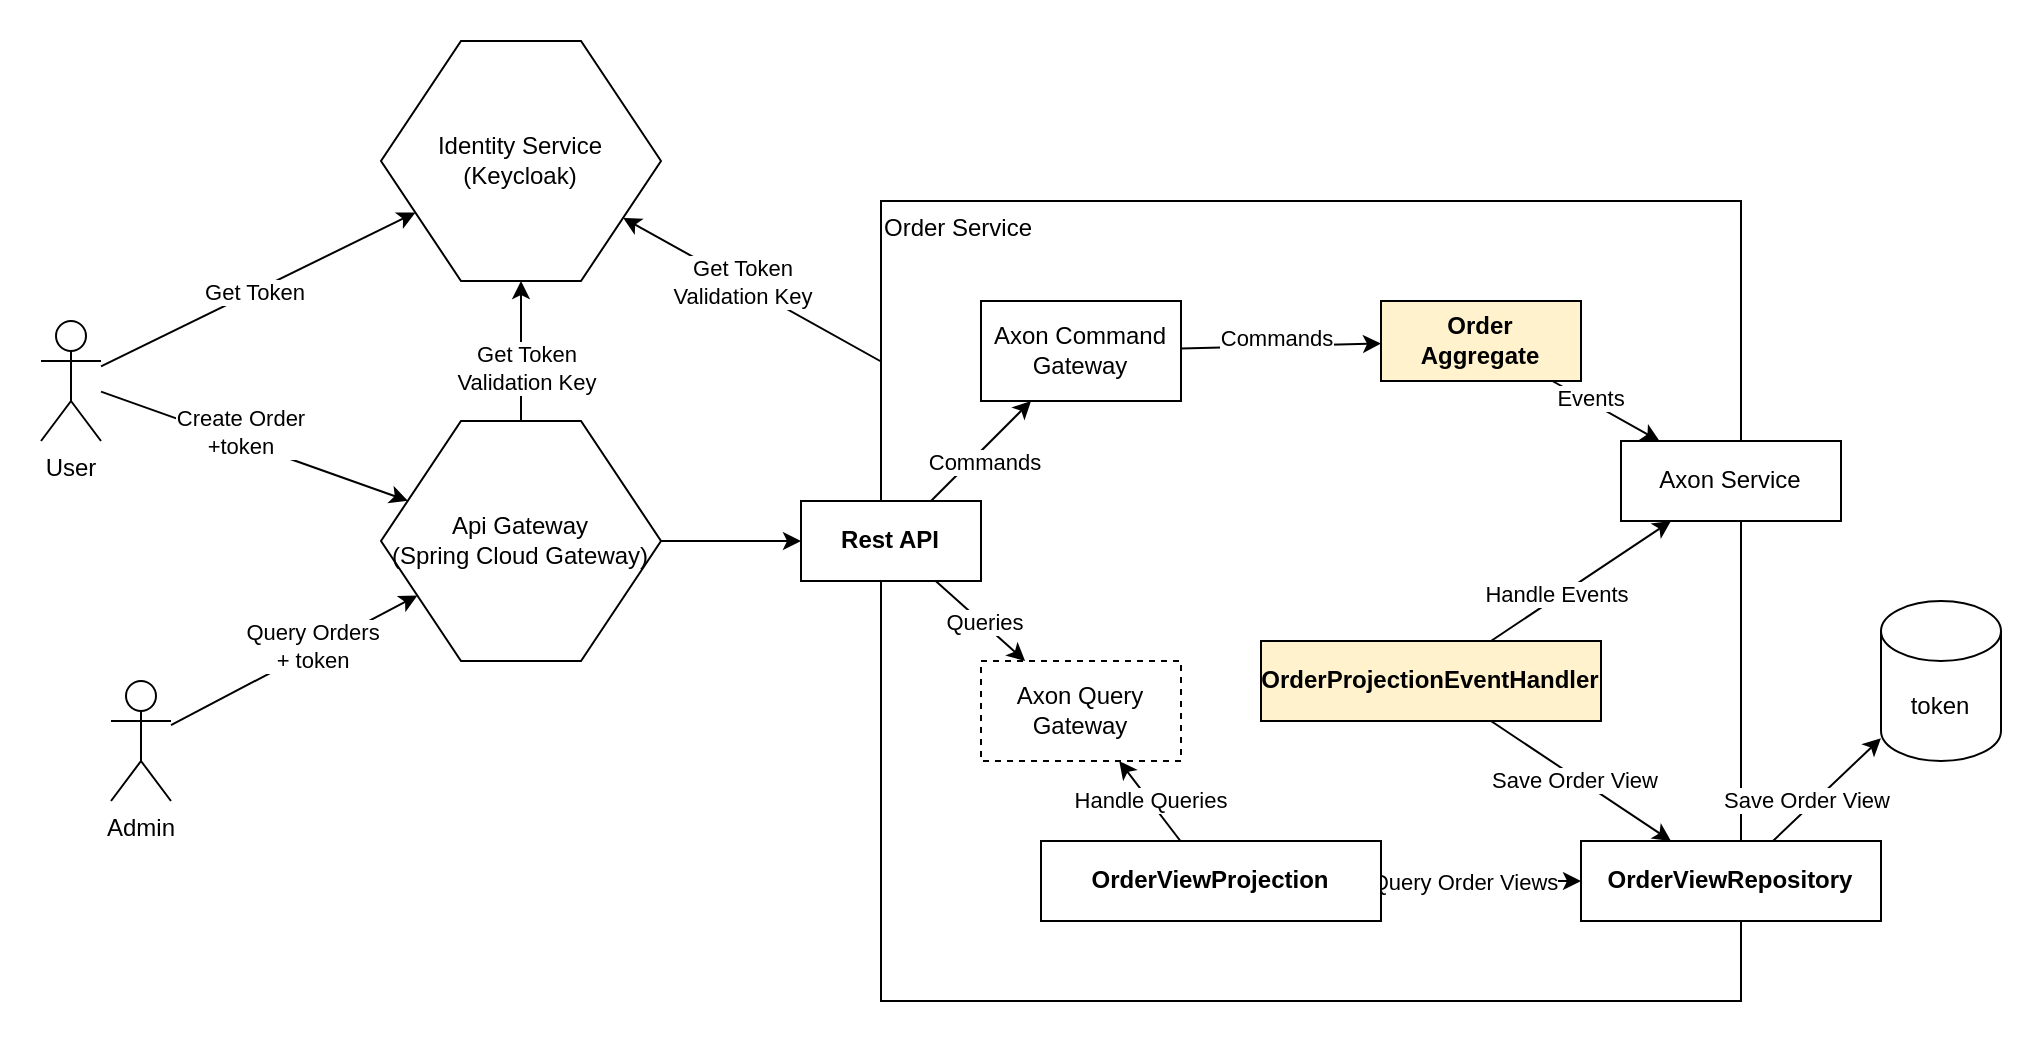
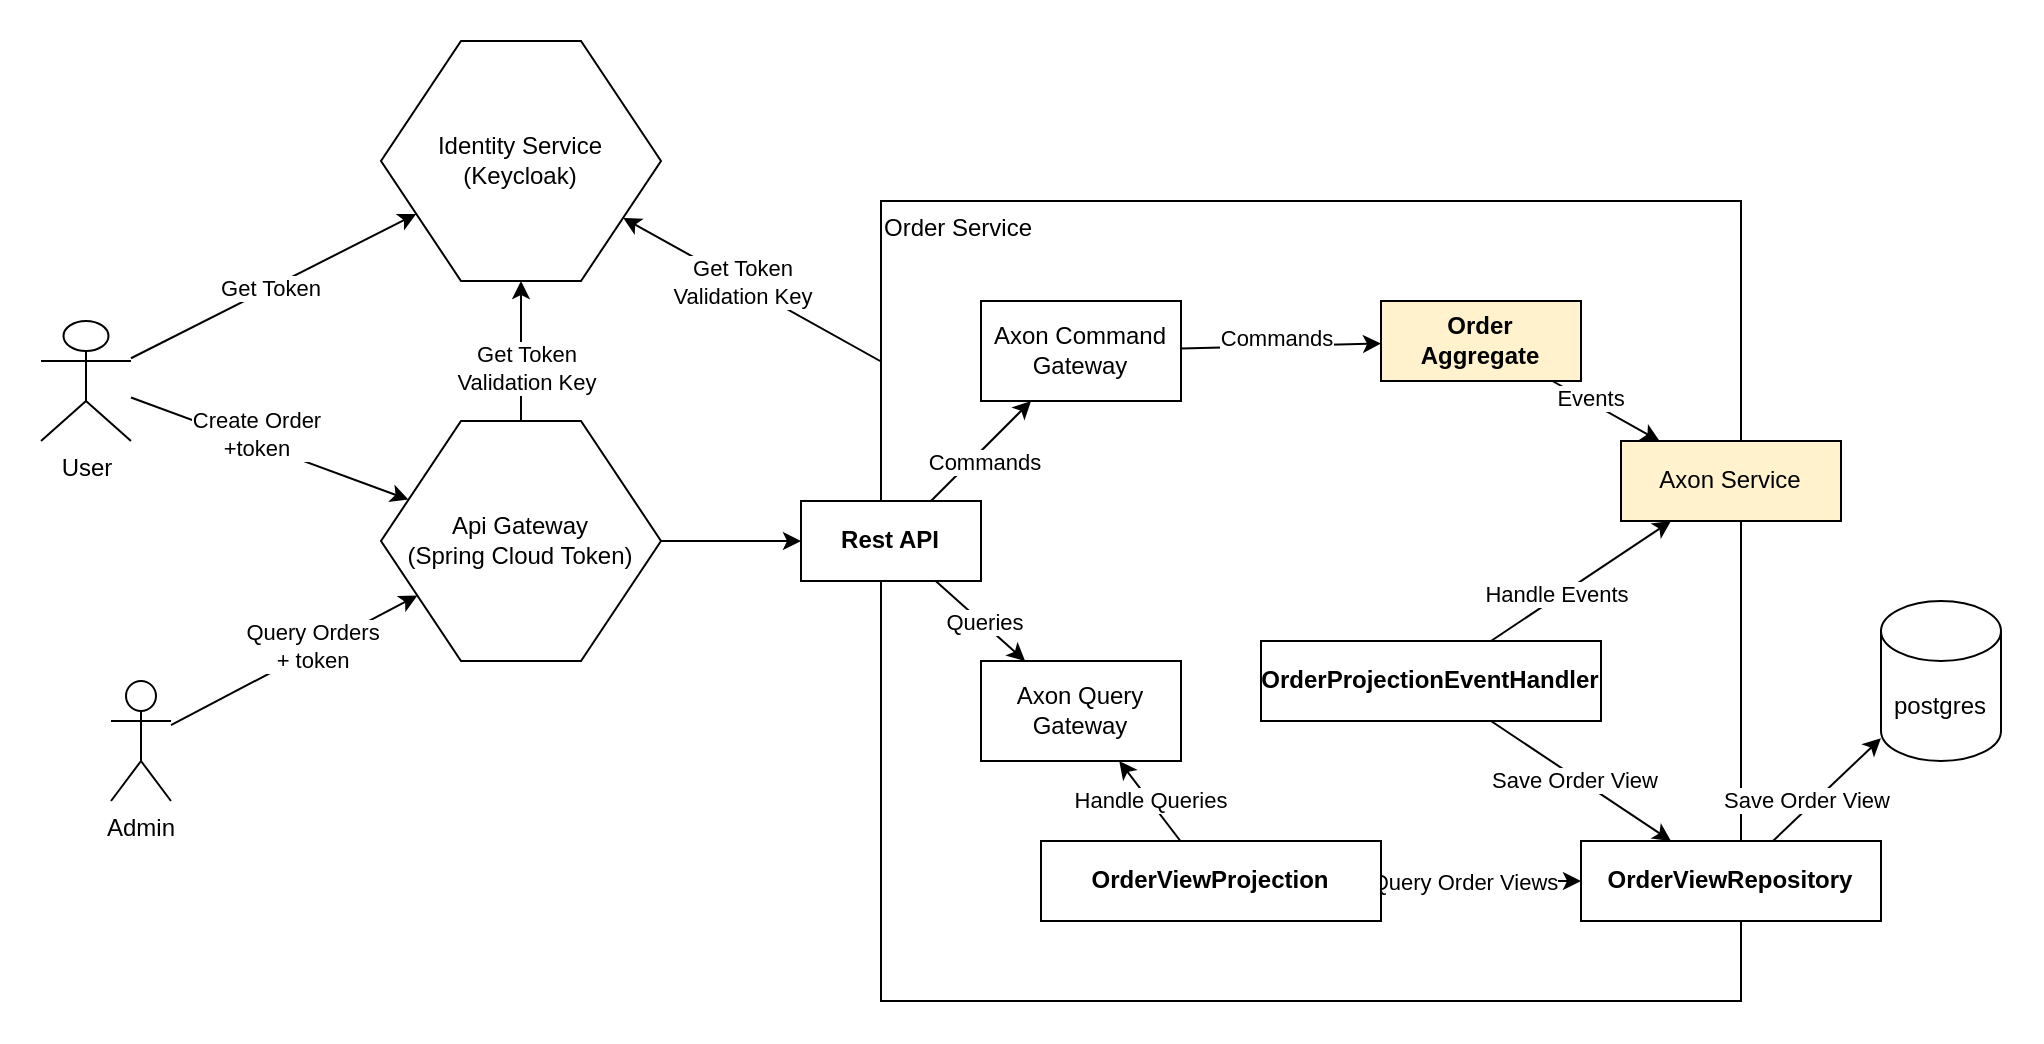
  <mxCell id="0" />
  <mxCell id="1" parent="0" />
  <mxCell id="2" style="edgeStyle=none;rounded=0;orthogonalLoop=1;jettySize=auto;html=1;" edge="1" parent="1" source="4" target="5"><mxGeometry relative="1" as="geometry" /></mxCell>
  <mxCell id="3" value="Get Token&lt;br&gt;Validation Key" style="edgeLabel;html=1;align=center;verticalAlign=middle;resizable=0;points=[];" vertex="1" connectable="0" parent="2"><mxGeometry x="0.268" y="3" relative="1" as="geometry"><mxPoint x="14" y="3" as="offset" /></mxGeometry></mxCell>
  <mxCell id="4" value="Order Service" style="rounded=0;whiteSpace=wrap;html=1;verticalAlign=top;align=left;" vertex="1" parent="1"><mxGeometry x="440" y="100" width="430" height="400" as="geometry" /></mxCell>
  <mxCell id="5" value="Identity Service&lt;br&gt;(Keycloak)" style="shape=hexagon;perimeter=hexagonPerimeter2;whiteSpace=wrap;html=1;fixedSize=1;size=40;" vertex="1" parent="1"><mxGeometry x="190" y="20" width="140" height="120" as="geometry" /></mxCell>
  <mxCell id="6" style="edgeStyle=none;rounded=0;orthogonalLoop=1;jettySize=auto;html=1;" edge="1" parent="1" source="9" target="28"><mxGeometry relative="1" as="geometry" /></mxCell>
  <mxCell id="7" style="edgeStyle=none;rounded=0;orthogonalLoop=1;jettySize=auto;html=1;" edge="1" parent="1" source="9" target="5"><mxGeometry relative="1" as="geometry" /></mxCell>
  <mxCell id="8" value="Get Token&lt;br&gt;Validation Key" style="edgeLabel;html=1;align=center;verticalAlign=middle;resizable=0;points=[];" vertex="1" connectable="0" parent="7"><mxGeometry x="-0.229" y="-2" relative="1" as="geometry"><mxPoint as="offset" /></mxGeometry></mxCell>
- <mxCell id="9" value="Api Gateway&lt;br&gt;(Spring Cloud Gateway)" style="shape=hexagon;perimeter=hexagonPerimeter2;whiteSpace=wrap;html=1;fixedSize=1;size=40;" vertex="1" parent="1"><mxGeometry x="190" y="210" width="140" height="120" as="geometry" /></mxCell>
- <mxCell id="10" value="token" style="shape=cylinder3;whiteSpace=wrap;html=1;boundedLbl=1;backgroundOutline=1;size=15;" vertex="1" parent="1"><mxGeometry x="940" y="300" width="60" height="80" as="geometry" /></mxCell>
+ <mxCell id="9" value="Api Gateway&lt;br&gt;(Spring Cloud Token)" style="shape=hexagon;perimeter=hexagonPerimeter2;whiteSpace=wrap;html=1;fixedSize=1;size=40;" vertex="1" parent="1"><mxGeometry x="190" y="210" width="140" height="120" as="geometry" /></mxCell>
+ <mxCell id="10" value="postgres" style="shape=cylinder3;whiteSpace=wrap;html=1;boundedLbl=1;backgroundOutline=1;size=15;" vertex="1" parent="1"><mxGeometry x="940" y="300" width="60" height="80" as="geometry" /></mxCell>
  <mxCell id="11" style="rounded=0;orthogonalLoop=1;jettySize=auto;html=1;" edge="1" parent="1" source="15" target="5"><mxGeometry relative="1" as="geometry" /></mxCell>
  <mxCell id="12" value="Get Token" style="edgeLabel;html=1;align=center;verticalAlign=middle;resizable=0;points=[];" vertex="1" connectable="0" parent="11"><mxGeometry x="-0.036" relative="1" as="geometry"><mxPoint x="1" as="offset" /></mxGeometry></mxCell>
  <mxCell id="13" style="edgeStyle=none;rounded=0;orthogonalLoop=1;jettySize=auto;html=1;" edge="1" parent="1" source="15" target="9"><mxGeometry relative="1" as="geometry" /></mxCell>
  <mxCell id="14" value="Create Order&lt;br&gt;+token" style="edgeLabel;html=1;align=center;verticalAlign=middle;resizable=0;points=[];" vertex="1" connectable="0" parent="13"><mxGeometry x="-0.116" y="4" relative="1" as="geometry"><mxPoint as="offset" /></mxGeometry></mxCell>
- <mxCell id="15" value="User" style="shape=umlActor;verticalLabelPosition=bottom;verticalAlign=top;html=1;outlineConnect=0;" vertex="1" parent="1"><mxGeometry x="20" y="160" width="30" height="60" as="geometry" /></mxCell>
+ <mxCell id="15" value="User" style="shape=umlActor;verticalLabelPosition=bottom;verticalAlign=top;html=1;outlineConnect=0;" vertex="1" parent="1"><mxGeometry x="20" y="160" width="45" height="60" as="geometry" /></mxCell>
  <mxCell id="16" style="edgeStyle=none;rounded=0;orthogonalLoop=1;jettySize=auto;html=1;" edge="1" parent="1" source="18" target="9"><mxGeometry relative="1" as="geometry" /></mxCell>
  <mxCell id="17" value="Query Orders&lt;br&gt;+ token" style="edgeLabel;html=1;align=center;verticalAlign=middle;resizable=0;points=[];" vertex="1" connectable="0" parent="16"><mxGeometry x="0.166" y="3" relative="1" as="geometry"><mxPoint y="1" as="offset" /></mxGeometry></mxCell>
  <mxCell id="18" value="Admin" style="shape=umlActor;verticalLabelPosition=bottom;verticalAlign=top;html=1;outlineConnect=0;" vertex="1" parent="1"><mxGeometry x="55" y="340" width="30" height="60" as="geometry" /></mxCell>
  <mxCell id="19" style="edgeStyle=none;rounded=0;orthogonalLoop=1;jettySize=auto;html=1;" edge="1" parent="1" source="23" target="36"><mxGeometry relative="1" as="geometry" /></mxCell>
  <mxCell id="20" value="Save Order View" style="edgeLabel;html=1;align=center;verticalAlign=middle;resizable=0;points=[];" vertex="1" connectable="0" parent="19"><mxGeometry x="-0.059" y="-1" relative="1" as="geometry"><mxPoint as="offset" /></mxGeometry></mxCell>
  <mxCell id="21" style="edgeStyle=none;rounded=0;orthogonalLoop=1;jettySize=auto;html=1;" edge="1" parent="1" source="23" target="33"><mxGeometry relative="1" as="geometry" /></mxCell>
  <mxCell id="22" value="Handle Events" style="edgeLabel;html=1;align=center;verticalAlign=middle;resizable=0;points=[];" vertex="1" connectable="0" parent="21"><mxGeometry x="-0.254" y="1" relative="1" as="geometry"><mxPoint as="offset" /></mxGeometry></mxCell>
- <mxCell id="23" value="OrderProjectionEventHandler" style="rounded=0;whiteSpace=wrap;html=1;fontStyle=1;fillColor=#fff2cc;" vertex="1" parent="1"><mxGeometry x="630" y="320" width="170" height="40" as="geometry" /></mxCell>
+ <mxCell id="23" value="OrderProjectionEventHandler" style="rounded=0;whiteSpace=wrap;html=1;fontStyle=1" vertex="1" parent="1"><mxGeometry x="630" y="320" width="170" height="40" as="geometry" /></mxCell>
  <mxCell id="24" style="edgeStyle=none;rounded=0;orthogonalLoop=1;jettySize=auto;html=1;" edge="1" parent="1" source="28" target="43"><mxGeometry relative="1" as="geometry" /></mxCell>
  <mxCell id="25" value="Commands" style="edgeLabel;html=1;align=center;verticalAlign=middle;resizable=0;points=[];" vertex="1" connectable="0" parent="24"><mxGeometry x="-0.062" y="-5" relative="1" as="geometry"><mxPoint as="offset" /></mxGeometry></mxCell>
  <mxCell id="26" style="edgeStyle=none;rounded=0;orthogonalLoop=1;jettySize=auto;html=1;" edge="1" parent="1" source="28" target="32"><mxGeometry relative="1" as="geometry" /></mxCell>
  <mxCell id="27" value="Queries" style="edgeLabel;html=1;align=center;verticalAlign=middle;resizable=0;points=[];" vertex="1" connectable="0" parent="26"><mxGeometry x="0.057" y="1" relative="1" as="geometry"><mxPoint as="offset" /></mxGeometry></mxCell>
  <mxCell id="28" value="Rest API" style="rounded=0;whiteSpace=wrap;html=1;fontStyle=1" vertex="1" parent="1"><mxGeometry x="400" y="250" width="90" height="40" as="geometry" /></mxCell>
  <mxCell id="29" style="edgeStyle=none;rounded=0;orthogonalLoop=1;jettySize=auto;html=1;" edge="1" parent="1" source="31" target="33"><mxGeometry relative="1" as="geometry" /></mxCell>
  <mxCell id="30" value="Events" style="edgeLabel;html=1;align=center;verticalAlign=middle;resizable=0;points=[];" vertex="1" connectable="0" parent="29"><mxGeometry x="-0.494" y="2" relative="1" as="geometry"><mxPoint x="4" y="2" as="offset" /></mxGeometry></mxCell>
  <mxCell id="31" value="Order&lt;br&gt;Aggregate" style="rounded=0;whiteSpace=wrap;html=1;fontStyle=1;fillColor=#fff2cc;" vertex="1" parent="1"><mxGeometry x="690" y="150" width="100" height="40" as="geometry" /></mxCell>
- <mxCell id="32" value="Axon Query Gateway" style="rounded=0;whiteSpace=wrap;html=1;dashed=1;" vertex="1" parent="1"><mxGeometry x="490" y="330" width="100" height="50" as="geometry" /></mxCell>
- <mxCell id="33" value="Axon Service" style="rounded=0;whiteSpace=wrap;html=1;" vertex="1" parent="1"><mxGeometry x="810" y="220" width="110" height="40" as="geometry" /></mxCell>
+ <mxCell id="32" value="Axon Query Gateway" style="rounded=0;whiteSpace=wrap;html=1;" vertex="1" parent="1"><mxGeometry x="490" y="330" width="100" height="50" as="geometry" /></mxCell>
+ <mxCell id="33" value="Axon Service" style="rounded=0;whiteSpace=wrap;html=1;fillColor=#fff2cc;" vertex="1" parent="1"><mxGeometry x="810" y="220" width="110" height="40" as="geometry" /></mxCell>
  <mxCell id="34" style="edgeStyle=none;rounded=0;orthogonalLoop=1;jettySize=auto;html=1;" edge="1" parent="1" source="36" target="10"><mxGeometry relative="1" as="geometry" /></mxCell>
  <mxCell id="35" value="Save Order View" style="edgeLabel;html=1;align=center;verticalAlign=middle;resizable=0;points=[];" vertex="1" connectable="0" parent="34"><mxGeometry x="-0.305" y="4" relative="1" as="geometry"><mxPoint as="offset" /></mxGeometry></mxCell>
  <mxCell id="36" value="OrderViewRepository" style="rounded=0;whiteSpace=wrap;html=1;fontStyle=1" vertex="1" parent="1"><mxGeometry x="790" y="420" width="150" height="40" as="geometry" /></mxCell>
  <mxCell id="37" value="Handle Queries" style="edgeStyle=none;rounded=0;orthogonalLoop=1;jettySize=auto;html=1;" edge="1" parent="1" source="40" target="32"><mxGeometry relative="1" as="geometry" /></mxCell>
  <mxCell id="38" style="edgeStyle=none;rounded=0;orthogonalLoop=1;jettySize=auto;html=1;" edge="1" parent="1" source="40" target="36"><mxGeometry relative="1" as="geometry" /></mxCell>
  <mxCell id="39" value="Query Order Views" style="edgeLabel;html=1;align=center;verticalAlign=middle;resizable=0;points=[];" vertex="1" connectable="0" parent="38"><mxGeometry x="-0.248" y="3" relative="1" as="geometry"><mxPoint x="3" y="3" as="offset" /></mxGeometry></mxCell>
  <mxCell id="40" value="OrderViewProjection" style="rounded=0;whiteSpace=wrap;html=1;fontStyle=1" vertex="1" parent="1"><mxGeometry x="520" y="420" width="170" height="40" as="geometry" /></mxCell>
  <mxCell id="41" style="edgeStyle=none;rounded=0;orthogonalLoop=1;jettySize=auto;html=1;" edge="1" parent="1" source="43" target="31"><mxGeometry relative="1" as="geometry" /></mxCell>
  <mxCell id="42" value="Commands" style="edgeLabel;html=1;align=center;verticalAlign=middle;resizable=0;points=[];" vertex="1" connectable="0" parent="41"><mxGeometry x="-0.042" y="4" relative="1" as="geometry"><mxPoint as="offset" /></mxGeometry></mxCell>
  <mxCell id="43" value="Axon Command Gateway" style="rounded=0;whiteSpace=wrap;html=1;" vertex="1" parent="1"><mxGeometry x="490" y="150" width="100" height="50" as="geometry" /></mxCell>
